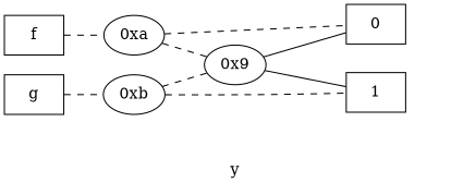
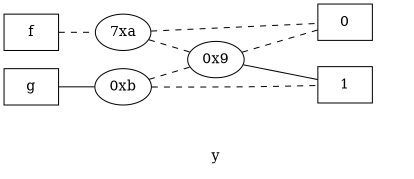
  digraph {
    rankdir=LR
    node [shape=box]
    edge [dir=none style=dashed]
    "CONST NODES" [shape=plaintext style=invis]
    " y " [shape=plaintext]
    "  f  "
    "  g  "
    "0xb" [shape=""]
-   "0xa" [shape=""]
+   "0xa" [label="7xa" shape=""]
    "0x9" [shape=""]
    n8 [label=0]
    n9 [label=1]
    subgraph sub_1 {
      "CONST NODES"
      " y "
    }
    subgraph sub_2 {
      rank=same
      "  f  "
      "  g  "
    }
    subgraph sub_3 {
      rank=same
      "0xb"
      "0xa"
    }
    subgraph sub_4 {
      rank=same
      " y "
      "0x9"
    }
    subgraph sub_5 {
      rank=same
      "CONST NODES"
      subgraph sub_6 {
        rank=same
        n8
        n9
      }
    }
    " y " -> "CONST NODES" [style=invis]
    "  f  " -> "  g  " [style=invis]
    "  f  " -> "0xa"
-   "  g  " -> "0xb"
+   "  g  " -> "0xb" [style=solid]
    "0xb" -> "0x9"
    "0xb" -> n9
    "0xa" -> "0x9"
    "0xa" -> n8
-   "0x9" -> n8 [style=solid]
+   "0x9" -> n8
    "0x9" -> n9 [style=""]
  }
